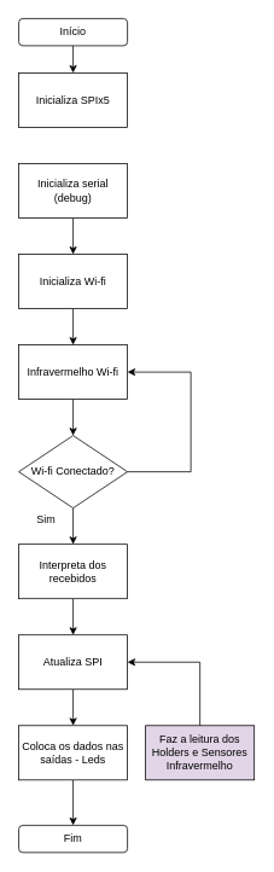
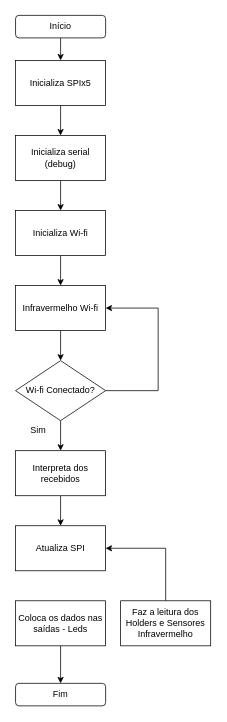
  <mxCell id="0" />
  <mxCell id="1" parent="0" />
  <mxCell id="2" value="Fim" style="rounded=1;whiteSpace=wrap;html=1;" vertex="1" parent="1"><mxGeometry x="20" y="910" width="120" height="30" as="geometry" /></mxCell>
+ <mxCell id="3" style="edgeStyle=orthogonalEdgeStyle;rounded=0;orthogonalLoop=1;jettySize=auto;html=1;exitX=0.5;exitY=1;exitDx=0;exitDy=0;entryX=0.5;entryY=0;entryDx=0;entryDy=0;" edge="1" parent="1" source="4" target="8"><mxGeometry relative="1" as="geometry" /></mxCell>
  <mxCell id="4" value="Inicializa SPIx5" style="rounded=0;whiteSpace=wrap;html=1;" vertex="1" parent="1"><mxGeometry x="20" y="80" width="120" height="60" as="geometry" /></mxCell>
  <mxCell id="5" style="edgeStyle=orthogonalEdgeStyle;rounded=0;orthogonalLoop=1;jettySize=auto;html=1;exitX=0.5;exitY=1;exitDx=0;exitDy=0;entryX=0.5;entryY=0;entryDx=0;entryDy=0;" edge="1" parent="1" source="6" target="13"><mxGeometry relative="1" as="geometry" /></mxCell>
  <mxCell id="6" value="Inicializa Wi-fi" style="whiteSpace=wrap;html=1;rounded=0;" vertex="1" parent="1"><mxGeometry x="20" y="280" width="120" height="60" as="geometry" /></mxCell>
  <mxCell id="7" style="edgeStyle=orthogonalEdgeStyle;rounded=0;orthogonalLoop=1;jettySize=auto;html=1;exitX=0.5;exitY=1;exitDx=0;exitDy=0;entryX=0.5;entryY=0;entryDx=0;entryDy=0;" edge="1" parent="1" source="8" target="6"><mxGeometry relative="1" as="geometry" /></mxCell>
  <mxCell id="8" value="Inicializa serial (debug)" style="whiteSpace=wrap;html=1;rounded=0;" vertex="1" parent="1"><mxGeometry x="20" y="180" width="120" height="60" as="geometry" /></mxCell>
  <mxCell id="9" style="edgeStyle=orthogonalEdgeStyle;rounded=0;orthogonalLoop=1;jettySize=auto;html=1;exitX=1;exitY=0.5;exitDx=0;exitDy=0;entryX=1;entryY=0.5;entryDx=0;entryDy=0;" edge="1" parent="1" source="11" target="13"><mxGeometry relative="1" as="geometry"><Array as="points"><mxPoint x="210" y="520" /><mxPoint x="210" y="410" /></Array></mxGeometry></mxCell>
  <mxCell id="10" style="edgeStyle=orthogonalEdgeStyle;rounded=0;orthogonalLoop=1;jettySize=auto;html=1;exitX=0.5;exitY=1;exitDx=0;exitDy=0;entryX=0.5;entryY=0;entryDx=0;entryDy=0;" edge="1" parent="1" source="11" target="15"><mxGeometry relative="1" as="geometry" /></mxCell>
  <mxCell id="11" value="Wi-fi Conectado?" style="rhombus;whiteSpace=wrap;html=1;" vertex="1" parent="1"><mxGeometry x="20" y="480" width="120" height="80" as="geometry" /></mxCell>
  <mxCell id="12" style="edgeStyle=orthogonalEdgeStyle;rounded=0;orthogonalLoop=1;jettySize=auto;html=1;exitX=0.5;exitY=1;exitDx=0;exitDy=0;entryX=0.5;entryY=0;entryDx=0;entryDy=0;" edge="1" parent="1" source="13" target="11"><mxGeometry relative="1" as="geometry" /></mxCell>
  <mxCell id="13" value="Infravermelho Wi-fi" style="rounded=0;whiteSpace=wrap;html=1;" vertex="1" parent="1"><mxGeometry x="20" y="380" width="120" height="60" as="geometry" /></mxCell>
  <mxCell id="14" style="edgeStyle=orthogonalEdgeStyle;rounded=0;orthogonalLoop=1;jettySize=auto;html=1;exitX=0.5;exitY=1;exitDx=0;exitDy=0;entryX=0.5;entryY=0;entryDx=0;entryDy=0;" edge="1" parent="1" source="15" target="17"><mxGeometry relative="1" as="geometry" /></mxCell>
  <mxCell id="15" value="Interpreta dos recebidos" style="rounded=0;whiteSpace=wrap;html=1;" vertex="1" parent="1"><mxGeometry x="20" y="600" width="120" height="60" as="geometry" /></mxCell>
- <mxCell id="16" style="edgeStyle=orthogonalEdgeStyle;rounded=0;orthogonalLoop=1;jettySize=auto;html=1;exitX=0.5;exitY=1;exitDx=0;exitDy=0;entryX=0.5;entryY=0;entryDx=0;entryDy=0;" edge="1" parent="1" source="17" target="20"><mxGeometry relative="1" as="geometry" /></mxCell>
  <mxCell id="17" value="Atualiza SPI" style="rounded=0;whiteSpace=wrap;html=1;" vertex="1" parent="1"><mxGeometry x="20" y="700" width="120" height="60" as="geometry" /></mxCell>
  <mxCell id="18" value="Sim" style="text;html=1;align=center;verticalAlign=middle;resizable=0;points=[];autosize=1;strokeColor=none;fillColor=none;" vertex="1" parent="1"><mxGeometry x="30" y="558" width="40" height="30" as="geometry" /></mxCell>
  <mxCell id="19" style="edgeStyle=orthogonalEdgeStyle;rounded=0;orthogonalLoop=1;jettySize=auto;html=1;exitX=0.5;exitY=1;exitDx=0;exitDy=0;entryX=0.5;entryY=0;entryDx=0;entryDy=0;" edge="1" parent="1" source="20" target="2"><mxGeometry relative="1" as="geometry" /></mxCell>
  <mxCell id="20" value="Coloca os dados nas saídas - Leds" style="rounded=0;whiteSpace=wrap;html=1;" vertex="1" parent="1"><mxGeometry x="20" y="800" width="120" height="60" as="geometry" /></mxCell>
  <mxCell id="21" style="edgeStyle=orthogonalEdgeStyle;rounded=0;orthogonalLoop=1;jettySize=auto;html=1;exitX=0.5;exitY=0;exitDx=0;exitDy=0;entryX=1;entryY=0.5;entryDx=0;entryDy=0;" edge="1" parent="1" source="22" target="17"><mxGeometry relative="1" as="geometry" /></mxCell>
- <mxCell id="22" value="Faz a leitura dos Holders e Sensores Infravermelho" style="rounded=0;whiteSpace=wrap;html=1;fillColor=#e1d5e7;" vertex="1" parent="1"><mxGeometry x="160" y="800" width="120" height="60" as="geometry" /></mxCell>
+ <mxCell id="22" value="Faz a leitura dos Holders e Sensores Infravermelho" style="rounded=0;whiteSpace=wrap;html=1;" vertex="1" parent="1"><mxGeometry x="160" y="800" width="120" height="60" as="geometry" /></mxCell>
  <mxCell id="23" style="edgeStyle=orthogonalEdgeStyle;rounded=0;orthogonalLoop=1;jettySize=auto;html=1;exitX=0.5;exitY=1;exitDx=0;exitDy=0;entryX=0.5;entryY=0;entryDx=0;entryDy=0;" edge="1" parent="1" source="24" target="4"><mxGeometry relative="1" as="geometry" /></mxCell>
  <mxCell id="24" value="Início" style="rounded=1;whiteSpace=wrap;html=1;" vertex="1" parent="1"><mxGeometry x="20" y="20" width="120" height="30" as="geometry" /></mxCell>
